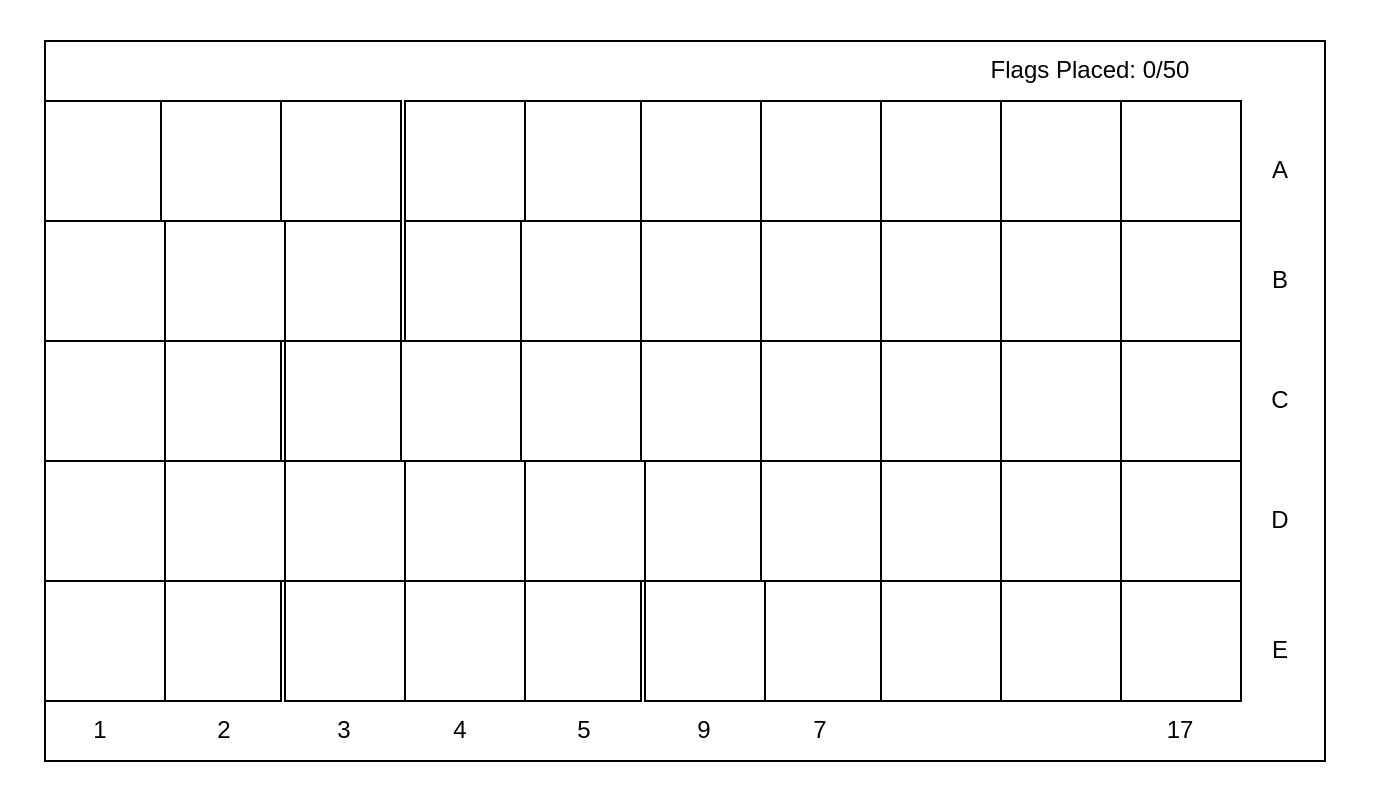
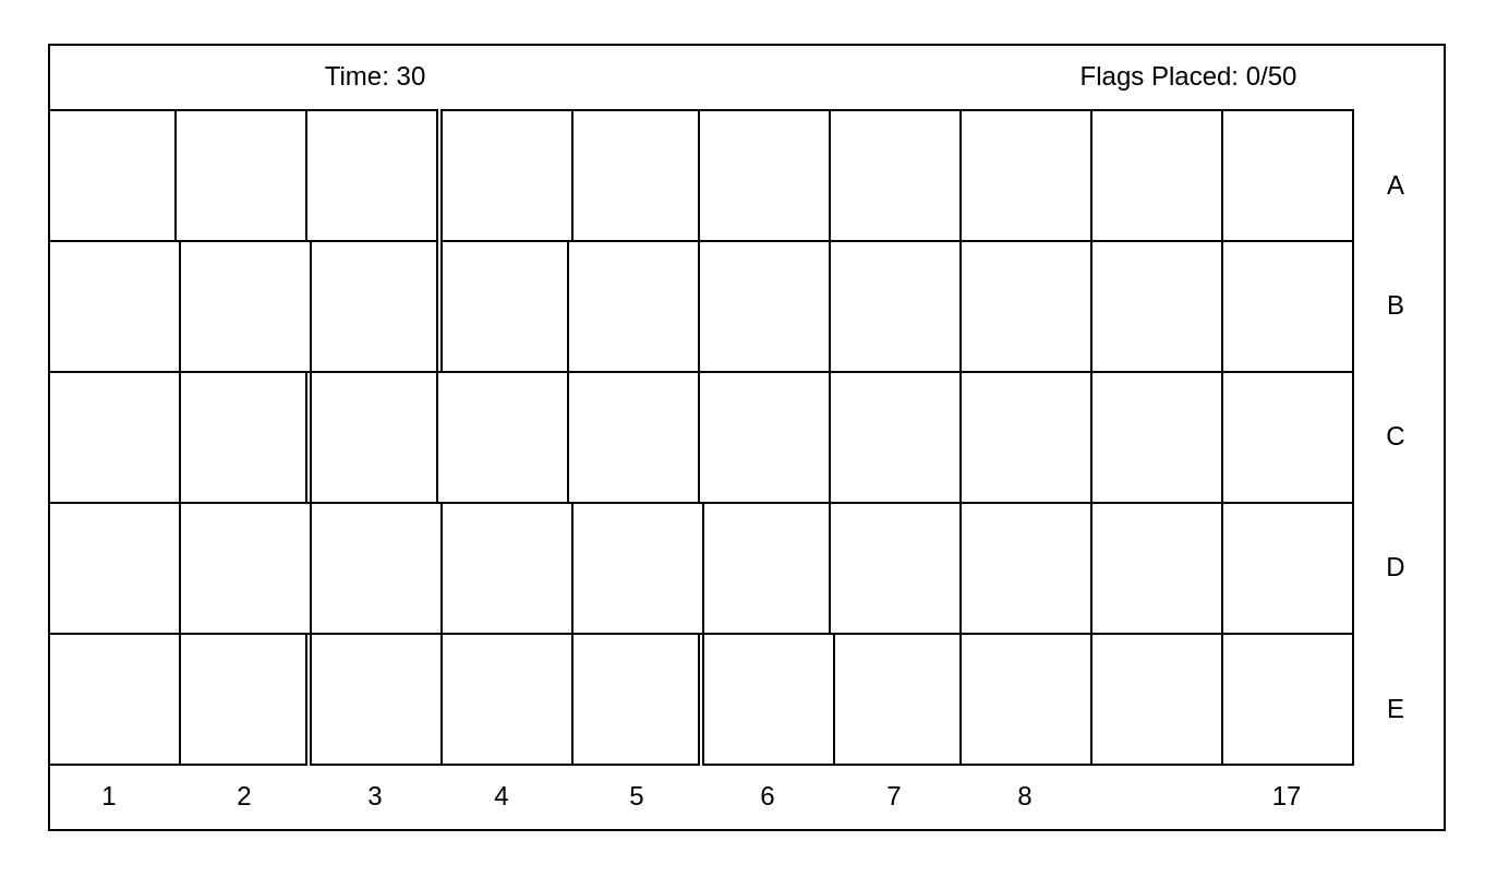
  <mxCell id="0" />
  <mxCell id="1" parent="0" />
  <mxCell id="2" value="" style="rounded=0;whiteSpace=wrap;html=1;" vertex="1" parent="1"><mxGeometry x="22" y="20" width="640" height="360" as="geometry" /></mxCell>
+ <mxCell id="3" value="Time: 30" style="text;html=1;strokeColor=none;fillColor=none;align=center;verticalAlign=middle;whiteSpace=wrap;rounded=0;" vertex="1" parent="1"><mxGeometry x="142" y="20" width="60" height="30" as="geometry" /></mxCell>
  <mxCell id="4" value="Flags Placed: 0/50" style="text;html=1;strokeColor=none;fillColor=none;align=center;verticalAlign=middle;whiteSpace=wrap;rounded=0;" vertex="1" parent="1"><mxGeometry x="480" y="20" width="130" height="30" as="geometry" /></mxCell>
  <mxCell id="5" value="" style="whiteSpace=wrap;html=1;aspect=fixed;" vertex="1" parent="1"><mxGeometry x="142" y="230" width="60" height="60" as="geometry" /></mxCell>
  <mxCell id="6" value="" style="whiteSpace=wrap;html=1;aspect=fixed;" vertex="1" parent="1"><mxGeometry x="142" y="170" width="60" height="60" as="geometry" /></mxCell>
  <mxCell id="7" value="" style="whiteSpace=wrap;html=1;aspect=fixed;" vertex="1" parent="1"><mxGeometry x="140" y="110" width="60" height="60" as="geometry" /></mxCell>
  <mxCell id="8" value="" style="whiteSpace=wrap;html=1;aspect=fixed;" vertex="1" parent="1"><mxGeometry x="142" y="290" width="60" height="60" as="geometry" /></mxCell>
  <mxCell id="9" value="" style="whiteSpace=wrap;html=1;aspect=fixed;" vertex="1" parent="1"><mxGeometry x="202" y="50" width="60" height="60" as="geometry" /></mxCell>
  <mxCell id="10" value="" style="whiteSpace=wrap;html=1;aspect=fixed;" vertex="1" parent="1"><mxGeometry x="380" y="230" width="60" height="60" as="geometry" /></mxCell>
  <mxCell id="11" value="" style="whiteSpace=wrap;html=1;aspect=fixed;" vertex="1" parent="1"><mxGeometry x="380" y="290" width="60" height="60" as="geometry" /></mxCell>
  <mxCell id="12" value="" style="whiteSpace=wrap;html=1;aspect=fixed;" vertex="1" parent="1"><mxGeometry x="320" y="230" width="60" height="60" as="geometry" /></mxCell>
  <mxCell id="13" value="" style="whiteSpace=wrap;html=1;aspect=fixed;" vertex="1" parent="1"><mxGeometry x="322" y="290" width="60" height="60" as="geometry" /></mxCell>
  <mxCell id="14" value="" style="whiteSpace=wrap;html=1;aspect=fixed;" vertex="1" parent="1"><mxGeometry x="262" y="230" width="60" height="60" as="geometry" /></mxCell>
  <mxCell id="15" value="" style="whiteSpace=wrap;html=1;aspect=fixed;" vertex="1" parent="1"><mxGeometry x="202" y="230" width="60" height="60" as="geometry" /></mxCell>
  <mxCell id="16" value="" style="whiteSpace=wrap;html=1;aspect=fixed;" vertex="1" parent="1"><mxGeometry x="260" y="290" width="60" height="60" as="geometry" /></mxCell>
  <mxCell id="17" value="" style="whiteSpace=wrap;html=1;aspect=fixed;" vertex="1" parent="1"><mxGeometry x="202" y="290" width="60" height="60" as="geometry" /></mxCell>
  <mxCell id="18" value="" style="whiteSpace=wrap;html=1;aspect=fixed;" vertex="1" parent="1"><mxGeometry x="262" y="50" width="60" height="60" as="geometry" /></mxCell>
  <mxCell id="19" value="" style="edgeStyle=none;html=1;" edge="1" parent="1"><mxGeometry relative="1" as="geometry"><mxPoint x="200" y="80" as="sourcePoint" /><mxPoint x="200" y="80" as="targetPoint" /></mxGeometry></mxCell>
  <mxCell id="20" value="" style="whiteSpace=wrap;html=1;aspect=fixed;" vertex="1" parent="1"><mxGeometry x="202" y="110" width="60" height="60" as="geometry" /></mxCell>
  <mxCell id="21" value="" style="whiteSpace=wrap;html=1;aspect=fixed;" vertex="1" parent="1"><mxGeometry x="200" y="170" width="60" height="60" as="geometry" /></mxCell>
  <mxCell id="22" value="" style="whiteSpace=wrap;html=1;aspect=fixed;" vertex="1" parent="1"><mxGeometry x="440" y="230" width="60" height="60" as="geometry" /></mxCell>
  <mxCell id="23" value="" style="whiteSpace=wrap;html=1;aspect=fixed;" vertex="1" parent="1"><mxGeometry x="440" y="290" width="60" height="60" as="geometry" /></mxCell>
  <mxCell id="24" value="" style="whiteSpace=wrap;html=1;aspect=fixed;" vertex="1" parent="1"><mxGeometry x="260" y="110" width="60" height="60" as="geometry" /></mxCell>
  <mxCell id="25" value="" style="whiteSpace=wrap;html=1;aspect=fixed;" vertex="1" parent="1"><mxGeometry x="320" y="170" width="60" height="60" as="geometry" /></mxCell>
  <mxCell id="26" value="" style="whiteSpace=wrap;html=1;aspect=fixed;" vertex="1" parent="1"><mxGeometry x="260" y="170" width="60" height="60" as="geometry" /></mxCell>
  <mxCell id="27" value="" style="whiteSpace=wrap;html=1;aspect=fixed;" vertex="1" parent="1"><mxGeometry x="320" y="110" width="60" height="60" as="geometry" /></mxCell>
  <mxCell id="28" value="" style="whiteSpace=wrap;html=1;aspect=fixed;" vertex="1" parent="1"><mxGeometry x="320" y="50" width="60" height="60" as="geometry" /></mxCell>
  <mxCell id="29" value="" style="whiteSpace=wrap;html=1;aspect=fixed;" vertex="1" parent="1"><mxGeometry x="380" y="50" width="60" height="60" as="geometry" /></mxCell>
  <mxCell id="30" value="" style="whiteSpace=wrap;html=1;aspect=fixed;" vertex="1" parent="1"><mxGeometry x="380" y="110" width="60" height="60" as="geometry" /></mxCell>
  <mxCell id="31" value="" style="whiteSpace=wrap;html=1;aspect=fixed;" vertex="1" parent="1"><mxGeometry x="380" y="170" width="60" height="60" as="geometry" /></mxCell>
  <mxCell id="32" value="" style="whiteSpace=wrap;html=1;aspect=fixed;" vertex="1" parent="1"><mxGeometry x="440" y="170" width="60" height="60" as="geometry" /></mxCell>
  <mxCell id="33" value="" style="whiteSpace=wrap;html=1;aspect=fixed;" vertex="1" parent="1"><mxGeometry x="440" y="110" width="60" height="60" as="geometry" /></mxCell>
  <mxCell id="34" value="" style="whiteSpace=wrap;html=1;aspect=fixed;" vertex="1" parent="1"><mxGeometry x="440" y="50" width="60" height="60" as="geometry" /></mxCell>
  <mxCell id="35" value="" style="whiteSpace=wrap;html=1;aspect=fixed;" vertex="1" parent="1"><mxGeometry x="500" y="290" width="60" height="60" as="geometry" /></mxCell>
  <mxCell id="36" value="" style="whiteSpace=wrap;html=1;aspect=fixed;" vertex="1" parent="1"><mxGeometry x="500" y="230" width="60" height="60" as="geometry" /></mxCell>
  <mxCell id="37" value="" style="whiteSpace=wrap;html=1;aspect=fixed;" vertex="1" parent="1"><mxGeometry x="500" y="170" width="60" height="60" as="geometry" /></mxCell>
  <mxCell id="38" value="" style="whiteSpace=wrap;html=1;aspect=fixed;" vertex="1" parent="1"><mxGeometry x="500" y="110" width="60" height="60" as="geometry" /></mxCell>
  <mxCell id="39" value="" style="whiteSpace=wrap;html=1;aspect=fixed;" vertex="1" parent="1"><mxGeometry x="500" y="50" width="60" height="60" as="geometry" /></mxCell>
  <mxCell id="40" value="" style="whiteSpace=wrap;html=1;aspect=fixed;" vertex="1" parent="1"><mxGeometry x="82" y="230" width="60" height="60" as="geometry" /></mxCell>
  <mxCell id="41" value="" style="whiteSpace=wrap;html=1;aspect=fixed;" vertex="1" parent="1"><mxGeometry x="22" y="230" width="60" height="60" as="geometry" /></mxCell>
  <mxCell id="42" value="" style="whiteSpace=wrap;html=1;aspect=fixed;" vertex="1" parent="1"><mxGeometry x="80" y="290" width="60" height="60" as="geometry" /></mxCell>
  <mxCell id="43" value="" style="whiteSpace=wrap;html=1;aspect=fixed;" vertex="1" parent="1"><mxGeometry x="22" y="290" width="60" height="60" as="geometry" /></mxCell>
  <mxCell id="44" value="" style="whiteSpace=wrap;html=1;aspect=fixed;" vertex="1" parent="1"><mxGeometry x="140" y="50" width="60" height="60" as="geometry" /></mxCell>
  <mxCell id="45" value="" style="whiteSpace=wrap;html=1;aspect=fixed;" vertex="1" parent="1"><mxGeometry x="80" y="170" width="60" height="60" as="geometry" /></mxCell>
  <mxCell id="46" value="" style="whiteSpace=wrap;html=1;aspect=fixed;" vertex="1" parent="1"><mxGeometry x="22" y="170" width="60" height="60" as="geometry" /></mxCell>
  <mxCell id="47" value="" style="whiteSpace=wrap;html=1;aspect=fixed;" vertex="1" parent="1"><mxGeometry x="22" y="110" width="60" height="60" as="geometry" /></mxCell>
  <mxCell id="48" value="" style="whiteSpace=wrap;html=1;aspect=fixed;" vertex="1" parent="1"><mxGeometry x="82" y="110" width="60" height="60" as="geometry" /></mxCell>
  <mxCell id="49" value="" style="whiteSpace=wrap;html=1;aspect=fixed;" vertex="1" parent="1"><mxGeometry x="22" y="50" width="60" height="60" as="geometry" /></mxCell>
  <mxCell id="50" value="" style="whiteSpace=wrap;html=1;aspect=fixed;" vertex="1" parent="1"><mxGeometry x="80" y="50" width="60" height="60" as="geometry" /></mxCell>
  <mxCell id="51" value="" style="whiteSpace=wrap;html=1;aspect=fixed;" vertex="1" parent="1"><mxGeometry x="560" y="50" width="60" height="60" as="geometry" /></mxCell>
  <mxCell id="52" value="" style="whiteSpace=wrap;html=1;aspect=fixed;" vertex="1" parent="1"><mxGeometry x="560" y="110" width="60" height="60" as="geometry" /></mxCell>
  <mxCell id="53" value="" style="whiteSpace=wrap;html=1;aspect=fixed;" vertex="1" parent="1"><mxGeometry x="560" y="170" width="60" height="60" as="geometry" /></mxCell>
  <mxCell id="54" value="" style="whiteSpace=wrap;html=1;aspect=fixed;" vertex="1" parent="1"><mxGeometry x="560" y="230" width="60" height="60" as="geometry" /></mxCell>
  <mxCell id="55" value="" style="whiteSpace=wrap;html=1;aspect=fixed;" vertex="1" parent="1"><mxGeometry x="560" y="290" width="60" height="60" as="geometry" /></mxCell>
  <mxCell id="56" value="1" style="text;html=1;strokeColor=none;fillColor=none;align=center;verticalAlign=middle;whiteSpace=wrap;rounded=0;" vertex="1" parent="1"><mxGeometry x="20" y="350" width="60" height="30" as="geometry" /></mxCell>
  <mxCell id="57" value="2" style="text;html=1;strokeColor=none;fillColor=none;align=center;verticalAlign=middle;whiteSpace=wrap;rounded=0;" vertex="1" parent="1"><mxGeometry x="82" y="350" width="60" height="30" as="geometry" /></mxCell>
  <mxCell id="58" value="3" style="text;html=1;strokeColor=none;fillColor=none;align=center;verticalAlign=middle;whiteSpace=wrap;rounded=0;" vertex="1" parent="1"><mxGeometry x="142" y="350" width="60" height="30" as="geometry" /></mxCell>
  <mxCell id="59" value="4" style="text;html=1;strokeColor=none;fillColor=none;align=center;verticalAlign=middle;whiteSpace=wrap;rounded=0;" vertex="1" parent="1"><mxGeometry x="200" y="350" width="60" height="30" as="geometry" /></mxCell>
  <mxCell id="60" value="5" style="text;html=1;strokeColor=none;fillColor=none;align=center;verticalAlign=middle;whiteSpace=wrap;rounded=0;" vertex="1" parent="1"><mxGeometry x="262" y="350" width="60" height="30" as="geometry" /></mxCell>
- <mxCell id="61" value="9" style="text;html=1;strokeColor=none;fillColor=none;align=center;verticalAlign=middle;whiteSpace=wrap;rounded=0;" vertex="1" parent="1"><mxGeometry x="322" y="350" width="60" height="30" as="geometry" /></mxCell>
+ <mxCell id="61" value="6" style="text;html=1;strokeColor=none;fillColor=none;align=center;verticalAlign=middle;whiteSpace=wrap;rounded=0;" vertex="1" parent="1"><mxGeometry x="322" y="350" width="60" height="30" as="geometry" /></mxCell>
  <mxCell id="62" value="7" style="text;html=1;strokeColor=none;fillColor=none;align=center;verticalAlign=middle;whiteSpace=wrap;rounded=0;" vertex="1" parent="1"><mxGeometry x="380" y="350" width="60" height="30" as="geometry" /></mxCell>
+ <mxCell id="63" value="8" style="text;html=1;strokeColor=none;fillColor=none;align=center;verticalAlign=middle;whiteSpace=wrap;rounded=0;" vertex="1" parent="1"><mxGeometry x="440" y="350" width="60" height="30" as="geometry" /></mxCell>
  <mxCell id="64" value="17" style="text;html=1;strokeColor=none;fillColor=none;align=center;verticalAlign=middle;whiteSpace=wrap;rounded=0;" vertex="1" parent="1"><mxGeometry x="560" y="350" width="60" height="30" as="geometry" /></mxCell>
  <mxCell id="65" value="A" style="text;html=1;strokeColor=none;fillColor=none;align=center;verticalAlign=middle;whiteSpace=wrap;rounded=0;" vertex="1" parent="1"><mxGeometry x="610" y="70" width="60" height="30" as="geometry" /></mxCell>
  <mxCell id="66" value="B" style="text;html=1;strokeColor=none;fillColor=none;align=center;verticalAlign=middle;whiteSpace=wrap;rounded=0;" vertex="1" parent="1"><mxGeometry x="610" y="125" width="60" height="30" as="geometry" /></mxCell>
  <mxCell id="67" value="C" style="text;html=1;strokeColor=none;fillColor=none;align=center;verticalAlign=middle;whiteSpace=wrap;rounded=0;" vertex="1" parent="1"><mxGeometry x="610" y="185" width="60" height="30" as="geometry" /></mxCell>
  <mxCell id="68" value="D" style="text;html=1;strokeColor=none;fillColor=none;align=center;verticalAlign=middle;whiteSpace=wrap;rounded=0;" vertex="1" parent="1"><mxGeometry x="610" y="245" width="60" height="30" as="geometry" /></mxCell>
  <mxCell id="69" value="E" style="text;html=1;strokeColor=none;fillColor=none;align=center;verticalAlign=middle;whiteSpace=wrap;rounded=0;" vertex="1" parent="1"><mxGeometry x="610" y="310" width="60" height="30" as="geometry" /></mxCell>
